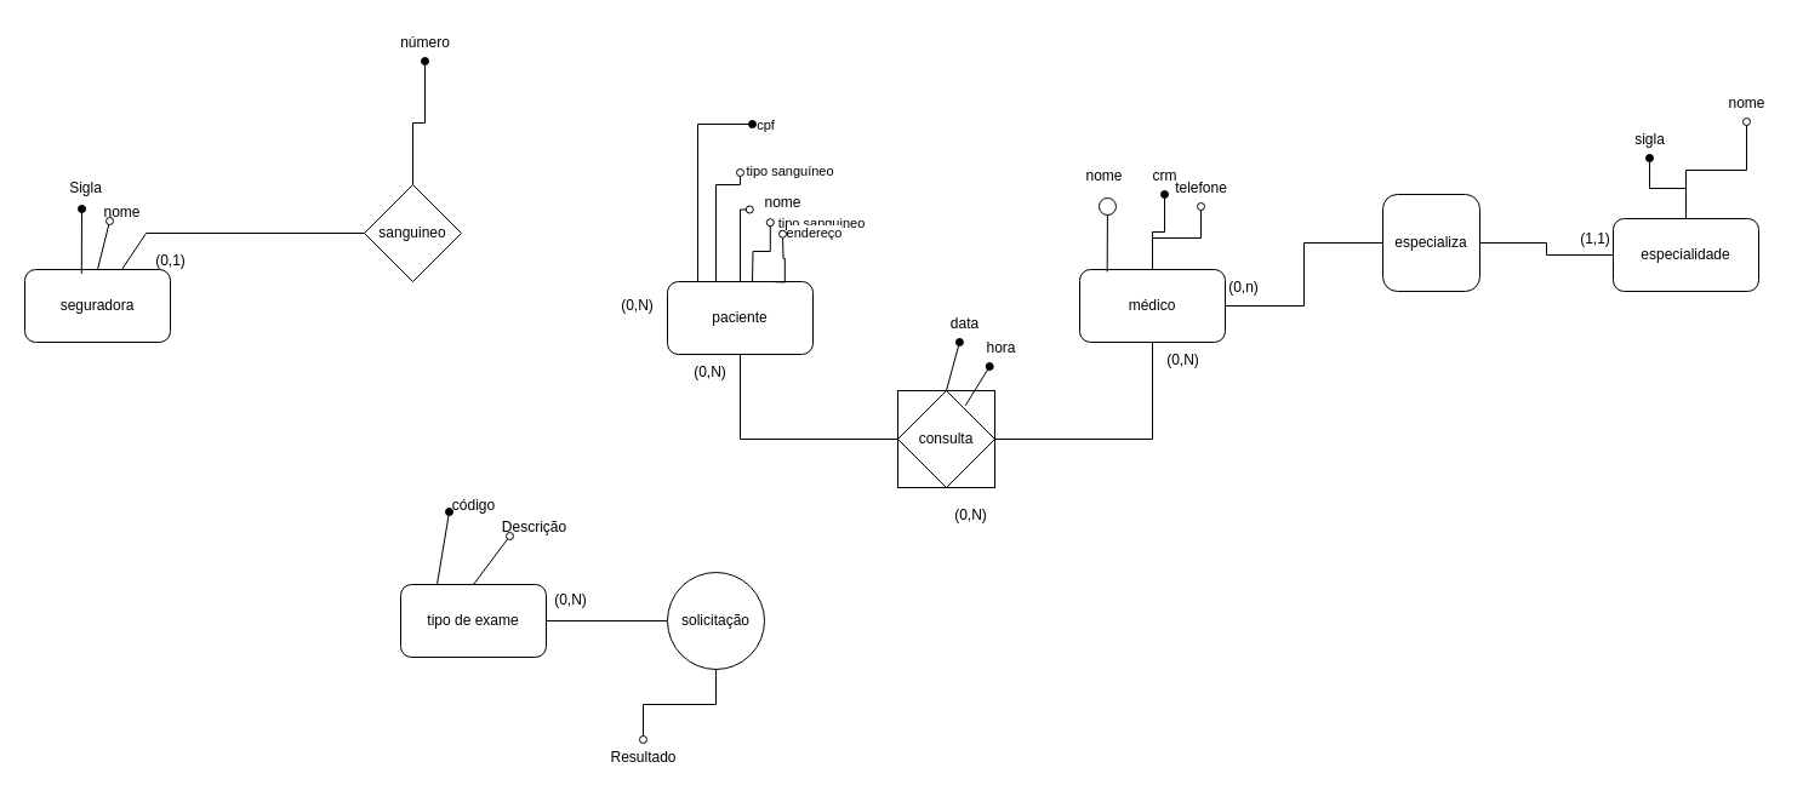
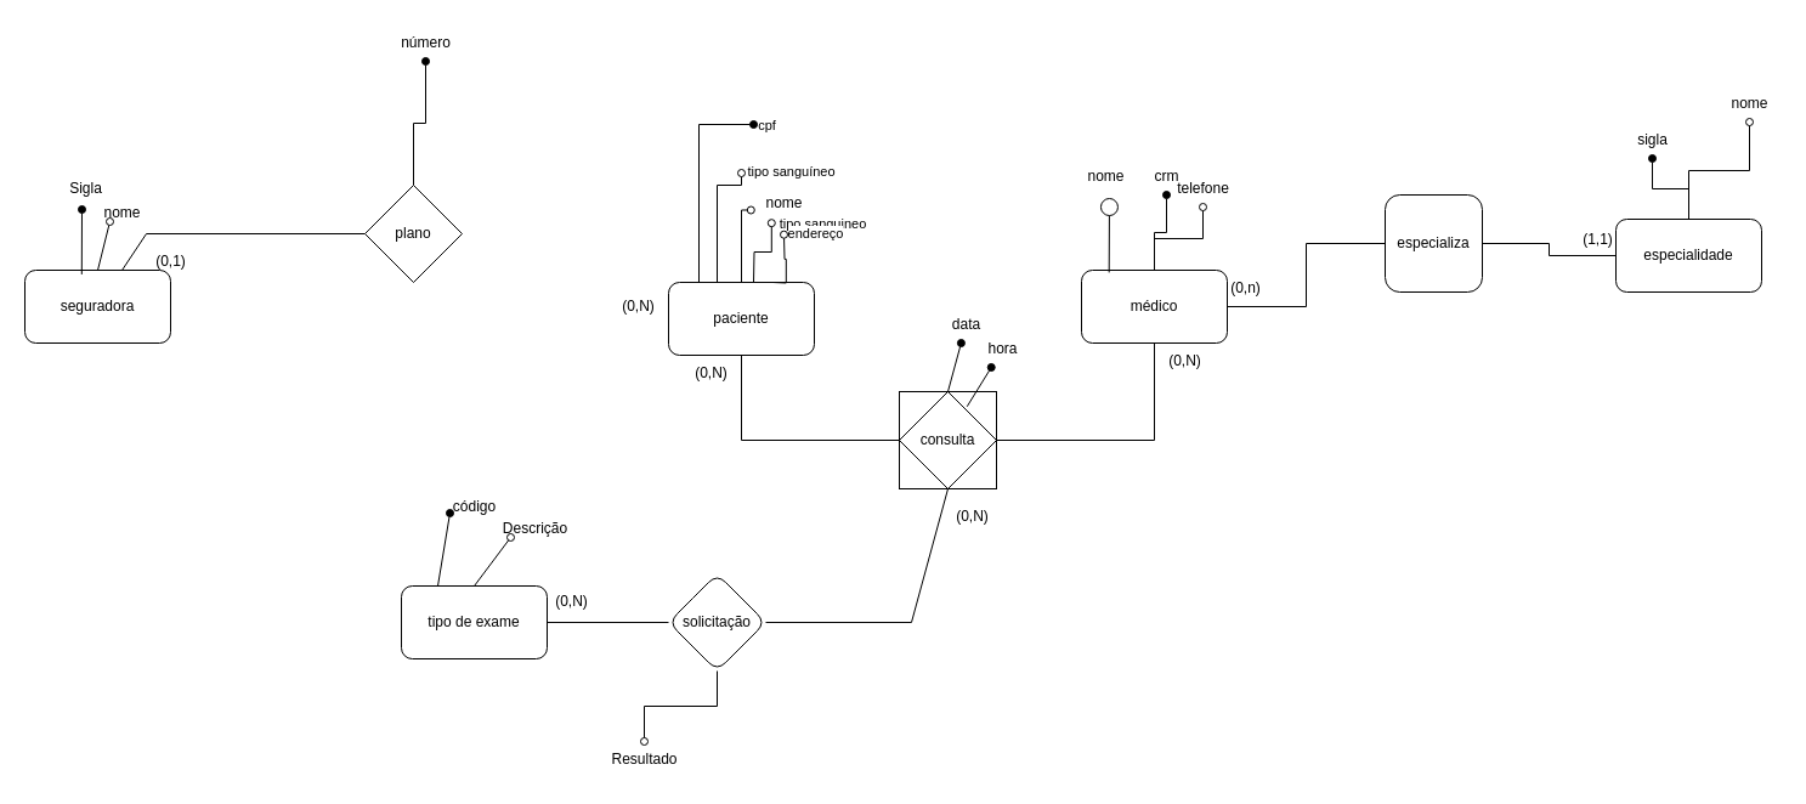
  <mxCell id="0" />
  <mxCell id="1" parent="0" />
  <mxCell id="2" value="paciente" style="rounded=1;whiteSpace=wrap;html=1;" vertex="1" parent="1"><mxGeometry x="550" y="232" width="120" height="60" as="geometry" /></mxCell>
  <mxCell id="3" value="" style="edgeStyle=orthogonalEdgeStyle;rounded=0;orthogonalLoop=1;jettySize=auto;html=1;endArrow=none;startFill=0;" edge="1" parent="1" source="4" target="41"><mxGeometry relative="1" as="geometry" /></mxCell>
  <mxCell id="4" value="médico" style="rounded=1;whiteSpace=wrap;html=1;" vertex="1" parent="1"><mxGeometry x="890" y="222" width="120" height="60" as="geometry" /></mxCell>
  <mxCell id="5" value="nome" style="text;html=1;align=center;verticalAlign=middle;resizable=0;points=[];autosize=1;strokeColor=none;fillColor=none;" vertex="1" parent="1"><mxGeometry x="620" y="152" width="50" height="30" as="geometry" /></mxCell>
  <mxCell id="6" value="" style="endArrow=oval;html=1;rounded=0;entryX=-0.044;entryY=0.683;entryDx=0;entryDy=0;entryPerimeter=0;edgeStyle=orthogonalEdgeStyle;endFill=0;" edge="1" parent="1" source="2" target="5"><mxGeometry width="50" height="50" relative="1" as="geometry"><mxPoint x="860" y="522" as="sourcePoint" /><mxPoint x="910" y="472" as="targetPoint" /><Array as="points"><mxPoint x="610" y="172" /></Array></mxGeometry></mxCell>
  <mxCell id="7" value="consulta" style="rhombus;whiteSpace=wrap;html=1;" vertex="1" parent="1"><mxGeometry x="740" y="322" width="80" height="80" as="geometry" /></mxCell>
  <mxCell id="8" value="" style="endArrow=none;html=1;rounded=0;exitX=0;exitY=0.5;exitDx=0;exitDy=0;" edge="1" parent="1" source="7" target="2"><mxGeometry width="50" height="50" relative="1" as="geometry"><mxPoint x="860" y="522" as="sourcePoint" /><mxPoint x="910" y="472" as="targetPoint" /><Array as="points"><mxPoint x="610" y="362" /></Array></mxGeometry></mxCell>
  <mxCell id="9" value="" style="endArrow=none;html=1;rounded=0;exitX=1;exitY=0.5;exitDx=0;exitDy=0;entryX=0.5;entryY=1;entryDx=0;entryDy=0;" edge="1" parent="1" source="7" target="4"><mxGeometry width="50" height="50" relative="1" as="geometry"><mxPoint x="860" y="522" as="sourcePoint" /><mxPoint x="910" y="472" as="targetPoint" /><Array as="points"><mxPoint x="950" y="362" /></Array></mxGeometry></mxCell>
  <mxCell id="10" value="(0,N)" style="text;html=1;align=center;verticalAlign=middle;resizable=0;points=[];autosize=1;strokeColor=none;fillColor=none;" vertex="1" parent="1"><mxGeometry x="950" y="282" width="50" height="30" as="geometry" /></mxCell>
  <mxCell id="11" value="(0,N)" style="text;html=1;align=center;verticalAlign=middle;resizable=0;points=[];autosize=1;strokeColor=none;fillColor=none;" vertex="1" parent="1"><mxGeometry x="560" y="292" width="50" height="30" as="geometry" /></mxCell>
  <mxCell id="12" value="" style="endArrow=oval;html=1;rounded=0;exitX=0.5;exitY=0;exitDx=0;exitDy=0;endFill=1;" edge="1" parent="1" source="7" target="13"><mxGeometry width="50" height="50" relative="1" as="geometry"><mxPoint x="860" y="522" as="sourcePoint" /><mxPoint x="780" y="282" as="targetPoint" /></mxGeometry></mxCell>
  <mxCell id="13" value="data" style="text;html=1;align=center;verticalAlign=middle;resizable=0;points=[];autosize=1;strokeColor=none;fillColor=none;" vertex="1" parent="1"><mxGeometry x="770" y="252" width="50" height="30" as="geometry" /></mxCell>
  <mxCell id="14" value="" style="endArrow=oval;html=1;rounded=0;exitX=0.697;exitY=0.153;exitDx=0;exitDy=0;exitPerimeter=0;endFill=1;" edge="1" parent="1" source="7" target="15"><mxGeometry width="50" height="50" relative="1" as="geometry"><mxPoint x="860" y="522" as="sourcePoint" /><mxPoint x="830" y="292" as="targetPoint" /></mxGeometry></mxCell>
  <mxCell id="15" value="hora" style="text;html=1;align=center;verticalAlign=middle;resizable=0;points=[];autosize=1;strokeColor=none;fillColor=none;" vertex="1" parent="1"><mxGeometry x="800" y="272" width="50" height="30" as="geometry" /></mxCell>
  <mxCell id="16" value="" style="endArrow=oval;html=1;rounded=0;edgeStyle=orthogonalEdgeStyle;endFill=0;entryX=0.296;entryY=1.039;entryDx=0;entryDy=0;entryPerimeter=0;" edge="1" parent="1" target="5"><mxGeometry width="50" height="50" relative="1" as="geometry"><mxPoint x="620" y="232" as="sourcePoint" /><mxPoint x="640" y="212" as="targetPoint" /></mxGeometry></mxCell>
  <mxCell id="17" value="tipo sanguineo" style="edgeLabel;html=1;align=center;verticalAlign=middle;resizable=0;points=[];" vertex="1" connectable="0" parent="16"><mxGeometry x="0.945" y="1" relative="1" as="geometry"><mxPoint x="43" y="-2" as="offset" /></mxGeometry></mxCell>
  <mxCell id="18" value="" style="endArrow=oval;html=1;rounded=0;edgeStyle=orthogonalEdgeStyle;endFill=0;entryX=0.296;entryY=1.039;entryDx=0;entryDy=0;entryPerimeter=0;exitX=0.715;exitY=0.005;exitDx=0;exitDy=0;exitPerimeter=0;" edge="1" parent="1"><mxGeometry width="50" height="50" relative="1" as="geometry"><mxPoint x="635.8" y="232" as="sourcePoint" /><mxPoint x="645" y="192.7" as="targetPoint" /></mxGeometry></mxCell>
  <mxCell id="19" value="endereço" style="edgeLabel;html=1;align=center;verticalAlign=middle;resizable=0;points=[];" vertex="1" connectable="0" parent="18"><mxGeometry x="0.945" y="1" relative="1" as="geometry"><mxPoint x="26" y="-2" as="offset" /></mxGeometry></mxCell>
  <mxCell id="20" value="" style="endArrow=oval;html=1;rounded=0;edgeStyle=orthogonalEdgeStyle;endFill=0;" edge="1" parent="1"><mxGeometry width="50" height="50" relative="1" as="geometry"><mxPoint x="590" y="232" as="sourcePoint" /><mxPoint x="610" y="142" as="targetPoint" /><Array as="points"><mxPoint x="590" y="152" /><mxPoint x="610" y="152" /></Array></mxGeometry></mxCell>
  <mxCell id="21" value="tipo sanguíneo" style="edgeLabel;html=1;align=center;verticalAlign=middle;resizable=0;points=[];" vertex="1" connectable="0" parent="20"><mxGeometry x="1" y="2" relative="1" as="geometry"><mxPoint x="42" y="-2" as="offset" /></mxGeometry></mxCell>
  <mxCell id="22" value="" style="endArrow=oval;html=1;rounded=0;edgeStyle=orthogonalEdgeStyle;endFill=1;" edge="1" parent="1"><mxGeometry width="50" height="50" relative="1" as="geometry"><mxPoint x="575" y="232" as="sourcePoint" /><mxPoint x="620" y="102" as="targetPoint" /><Array as="points"><mxPoint x="575" y="102" /></Array></mxGeometry></mxCell>
  <mxCell id="23" value="cpf" style="edgeLabel;html=1;align=center;verticalAlign=middle;resizable=0;points=[];" vertex="1" connectable="0" parent="22"><mxGeometry x="1" y="2" relative="1" as="geometry"><mxPoint x="10" y="2" as="offset" /></mxGeometry></mxCell>
  <mxCell id="24" value="seguradora" style="rounded=1;whiteSpace=wrap;html=1;" vertex="1" parent="1"><mxGeometry x="20" y="222" width="120" height="60" as="geometry" /></mxCell>
- <mxCell id="25" value="sanguineo" style="rhombus;whiteSpace=wrap;html=1;" vertex="1" parent="1"><mxGeometry x="300" y="152" width="80" height="80" as="geometry" /></mxCell>
+ <mxCell id="25" value="plano" style="rhombus;whiteSpace=wrap;html=1;" vertex="1" parent="1"><mxGeometry x="300" y="152" width="80" height="80" as="geometry" /></mxCell>
  <mxCell id="26" value="" style="endArrow=none;html=1;rounded=0;entryX=0;entryY=0.5;entryDx=0;entryDy=0;" edge="1" parent="1" source="24" target="25"><mxGeometry width="50" height="50" relative="1" as="geometry"><mxPoint x="60" y="232" as="sourcePoint" /><mxPoint x="360" y="172" as="targetPoint" /><Array as="points"><mxPoint x="120" y="192" /></Array></mxGeometry></mxCell>
  <mxCell id="27" value="" style="endArrow=oval;html=1;rounded=0;exitX=0.39;exitY=0.057;exitDx=0;exitDy=0;exitPerimeter=0;endFill=1;" edge="1" parent="1" source="24"><mxGeometry width="50" height="50" relative="1" as="geometry"><mxPoint x="65" y="202" as="sourcePoint" /><mxPoint x="67" y="172" as="targetPoint" /></mxGeometry></mxCell>
  <mxCell id="28" value="Sigla" style="text;html=1;align=center;verticalAlign=middle;resizable=0;points=[];autosize=1;strokeColor=none;fillColor=none;" vertex="1" parent="1"><mxGeometry x="45" y="140" width="50" height="30" as="geometry" /></mxCell>
  <mxCell id="29" value="" style="endArrow=oval;html=1;rounded=0;exitX=0.5;exitY=0;exitDx=0;exitDy=0;endFill=0;" edge="1" parent="1" source="24"><mxGeometry width="50" height="50" relative="1" as="geometry"><mxPoint x="70" y="232" as="sourcePoint" /><mxPoint x="90" y="182" as="targetPoint" /></mxGeometry></mxCell>
  <mxCell id="30" value="nome" style="text;html=1;align=center;verticalAlign=middle;resizable=0;points=[];autosize=1;strokeColor=none;fillColor=none;" vertex="1" parent="1"><mxGeometry x="75" y="160" width="50" height="30" as="geometry" /></mxCell>
  <mxCell id="31" value="(0,1)" style="text;html=1;align=center;verticalAlign=middle;resizable=0;points=[];autosize=1;strokeColor=none;fillColor=none;" vertex="1" parent="1"><mxGeometry x="115" y="200" width="50" height="30" as="geometry" /></mxCell>
  <mxCell id="32" value="(0,N)" style="text;html=1;align=center;verticalAlign=middle;resizable=0;points=[];autosize=1;strokeColor=none;fillColor=none;" vertex="1" parent="1"><mxGeometry x="500" y="237" width="50" height="30" as="geometry" /></mxCell>
  <mxCell id="33" value="" style="endArrow=circle;html=1;rounded=0;exitX=0.189;exitY=0.032;exitDx=0;exitDy=0;exitPerimeter=0;endFill=0;" edge="1" parent="1" source="4"><mxGeometry width="50" height="50" relative="1" as="geometry"><mxPoint x="710" y="182" as="sourcePoint" /><mxPoint x="913" y="162" as="targetPoint" /></mxGeometry></mxCell>
  <mxCell id="34" value="nome" style="text;html=1;align=center;verticalAlign=middle;resizable=0;points=[];autosize=1;strokeColor=none;fillColor=none;" vertex="1" parent="1"><mxGeometry x="885" y="130" width="50" height="30" as="geometry" /></mxCell>
  <mxCell id="35" value="" style="edgeStyle=orthogonalEdgeStyle;rounded=0;orthogonalLoop=1;jettySize=auto;html=1;endArrow=none;startFill=1;startArrow=oval;" edge="1" parent="1" source="36" target="4"><mxGeometry relative="1" as="geometry" /></mxCell>
  <mxCell id="36" value="crm" style="text;html=1;align=center;verticalAlign=middle;resizable=0;points=[];autosize=1;strokeColor=none;fillColor=none;" vertex="1" parent="1"><mxGeometry x="940" y="130" width="40" height="30" as="geometry" /></mxCell>
  <mxCell id="37" value="" style="edgeStyle=orthogonalEdgeStyle;rounded=0;orthogonalLoop=1;jettySize=auto;html=1;endArrow=none;startFill=0;startArrow=oval;" edge="1" parent="1" source="38" target="4"><mxGeometry relative="1" as="geometry" /></mxCell>
  <mxCell id="38" value="telefone" style="text;html=1;align=center;verticalAlign=middle;resizable=0;points=[];autosize=1;strokeColor=none;fillColor=none;" vertex="1" parent="1"><mxGeometry x="955" y="140" width="70" height="30" as="geometry" /></mxCell>
  <mxCell id="39" value="" style="edgeStyle=orthogonalEdgeStyle;rounded=0;orthogonalLoop=1;jettySize=auto;html=1;endArrow=none;startFill=1;startArrow=oval;" edge="1" parent="1" source="40" target="25"><mxGeometry relative="1" as="geometry" /></mxCell>
  <mxCell id="40" value="número" style="text;html=1;align=center;verticalAlign=middle;resizable=0;points=[];autosize=1;strokeColor=none;fillColor=none;" vertex="1" parent="1"><mxGeometry x="320" y="20" width="60" height="30" as="geometry" /></mxCell>
  <mxCell id="41" value="especializa" style="whiteSpace=wrap;html=1;rounded=1;" vertex="1" parent="1"><mxGeometry x="1140" y="160" width="80" height="80" as="geometry" /></mxCell>
  <mxCell id="42" value="" style="edgeStyle=orthogonalEdgeStyle;rounded=0;orthogonalLoop=1;jettySize=auto;html=1;endArrow=none;startFill=0;" edge="1" parent="1" source="43" target="41"><mxGeometry relative="1" as="geometry" /></mxCell>
  <mxCell id="43" value="especialidade" style="rounded=1;whiteSpace=wrap;html=1;" vertex="1" parent="1"><mxGeometry x="1330" y="180" width="120" height="60" as="geometry" /></mxCell>
  <mxCell id="44" value="" style="edgeStyle=orthogonalEdgeStyle;rounded=0;orthogonalLoop=1;jettySize=auto;html=1;endArrow=none;startFill=1;startArrow=oval;" edge="1" parent="1" source="45" target="43"><mxGeometry relative="1" as="geometry" /></mxCell>
  <mxCell id="45" value="sigla" style="text;html=1;align=center;verticalAlign=middle;resizable=0;points=[];autosize=1;strokeColor=none;fillColor=none;" vertex="1" parent="1"><mxGeometry x="1335" y="100" width="50" height="30" as="geometry" /></mxCell>
  <mxCell id="46" value="" style="edgeStyle=orthogonalEdgeStyle;rounded=0;orthogonalLoop=1;jettySize=auto;html=1;endArrow=none;startFill=0;startArrow=oval;" edge="1" parent="1" source="47" target="43"><mxGeometry relative="1" as="geometry" /></mxCell>
  <mxCell id="47" value="nome" style="text;html=1;align=center;verticalAlign=middle;resizable=0;points=[];autosize=1;strokeColor=none;fillColor=none;" vertex="1" parent="1"><mxGeometry x="1415" y="70" width="50" height="30" as="geometry" /></mxCell>
  <mxCell id="48" value="(0,n)" style="text;html=1;align=center;verticalAlign=middle;resizable=0;points=[];autosize=1;strokeColor=none;fillColor=none;" vertex="1" parent="1"><mxGeometry x="1000" y="222" width="50" height="30" as="geometry" /></mxCell>
  <mxCell id="49" value="(1,1)" style="text;html=1;align=center;verticalAlign=middle;resizable=0;points=[];autosize=1;strokeColor=none;fillColor=none;" vertex="1" parent="1"><mxGeometry x="1290" y="182" width="50" height="30" as="geometry" /></mxCell>
  <mxCell id="50" value="" style="edgeStyle=orthogonalEdgeStyle;rounded=0;orthogonalLoop=1;jettySize=auto;html=1;endArrow=none;startFill=0;" edge="1" parent="1" source="51" target="52"><mxGeometry relative="1" as="geometry" /></mxCell>
  <mxCell id="51" value="tipo de exame" style="rounded=1;whiteSpace=wrap;html=1;" vertex="1" parent="1"><mxGeometry x="330" y="482" width="120" height="60" as="geometry" /></mxCell>
- <mxCell id="52" value="solicitação" style="ellipse;whiteSpace=wrap;html=1;" vertex="1" parent="1"><mxGeometry x="550" y="472" width="80" height="80" as="geometry" /></mxCell>
+ <mxCell id="52" value="solicitação" style="rhombus;whiteSpace=wrap;html=1;rounded=1;" vertex="1" parent="1"><mxGeometry x="550" y="472" width="80" height="80" as="geometry" /></mxCell>
+ <mxCell id="53" value="" style="endArrow=none;html=1;rounded=0;entryX=0.5;entryY=1;entryDx=0;entryDy=0;exitX=1;exitY=0.5;exitDx=0;exitDy=0;" edge="1" parent="1" source="52" target="7"><mxGeometry width="50" height="50" relative="1" as="geometry"><mxPoint x="700" y="512" as="sourcePoint" /><mxPoint x="750" y="462" as="targetPoint" /><Array as="points"><mxPoint x="750" y="512" /></Array></mxGeometry></mxCell>
  <mxCell id="54" value="" style="endArrow=oval;html=1;rounded=0;exitX=0.25;exitY=0;exitDx=0;exitDy=0;endFill=1;" edge="1" parent="1" source="51"><mxGeometry width="50" height="50" relative="1" as="geometry"><mxPoint x="700" y="512" as="sourcePoint" /><mxPoint x="370" y="422" as="targetPoint" /></mxGeometry></mxCell>
  <mxCell id="55" value="" style="whiteSpace=wrap;html=1;aspect=fixed;fillColor=none;" vertex="1" parent="1"><mxGeometry x="740" y="322" width="80" height="80" as="geometry" /></mxCell>
  <mxCell id="56" value="(0,N)" style="text;html=1;align=center;verticalAlign=middle;resizable=0;points=[];autosize=1;strokeColor=none;fillColor=none;" vertex="1" parent="1"><mxGeometry x="775" y="410" width="50" height="30" as="geometry" /></mxCell>
  <mxCell id="57" value="(0,N)" style="text;html=1;align=center;verticalAlign=middle;resizable=0;points=[];autosize=1;strokeColor=none;fillColor=none;" vertex="1" parent="1"><mxGeometry x="445" y="480" width="50" height="30" as="geometry" /></mxCell>
  <mxCell id="58" value="código" style="text;html=1;align=center;verticalAlign=middle;resizable=0;points=[];autosize=1;strokeColor=none;fillColor=none;" vertex="1" parent="1"><mxGeometry x="360" y="402" width="60" height="30" as="geometry" /></mxCell>
  <mxCell id="59" value="" style="endArrow=oval;html=1;rounded=0;exitX=0.5;exitY=0;exitDx=0;exitDy=0;endFill=0;" edge="1" parent="1" source="51"><mxGeometry width="50" height="50" relative="1" as="geometry"><mxPoint x="400" y="460" as="sourcePoint" /><mxPoint x="420" y="442" as="targetPoint" /></mxGeometry></mxCell>
  <mxCell id="60" value="Descrição" style="text;html=1;align=center;verticalAlign=middle;resizable=0;points=[];autosize=1;strokeColor=none;fillColor=none;" vertex="1" parent="1"><mxGeometry x="400" y="420" width="80" height="30" as="geometry" /></mxCell>
  <mxCell id="61" value="" style="edgeStyle=orthogonalEdgeStyle;rounded=0;orthogonalLoop=1;jettySize=auto;html=1;endArrow=none;startFill=0;startArrow=oval;" edge="1" parent="1" source="62" target="52"><mxGeometry relative="1" as="geometry" /></mxCell>
  <mxCell id="62" value="Resultado" style="text;html=1;align=center;verticalAlign=middle;resizable=0;points=[];autosize=1;strokeColor=none;fillColor=none;" vertex="1" parent="1"><mxGeometry y="610" width="80" height="30" as="geometry" x="490" /></mxCell>
